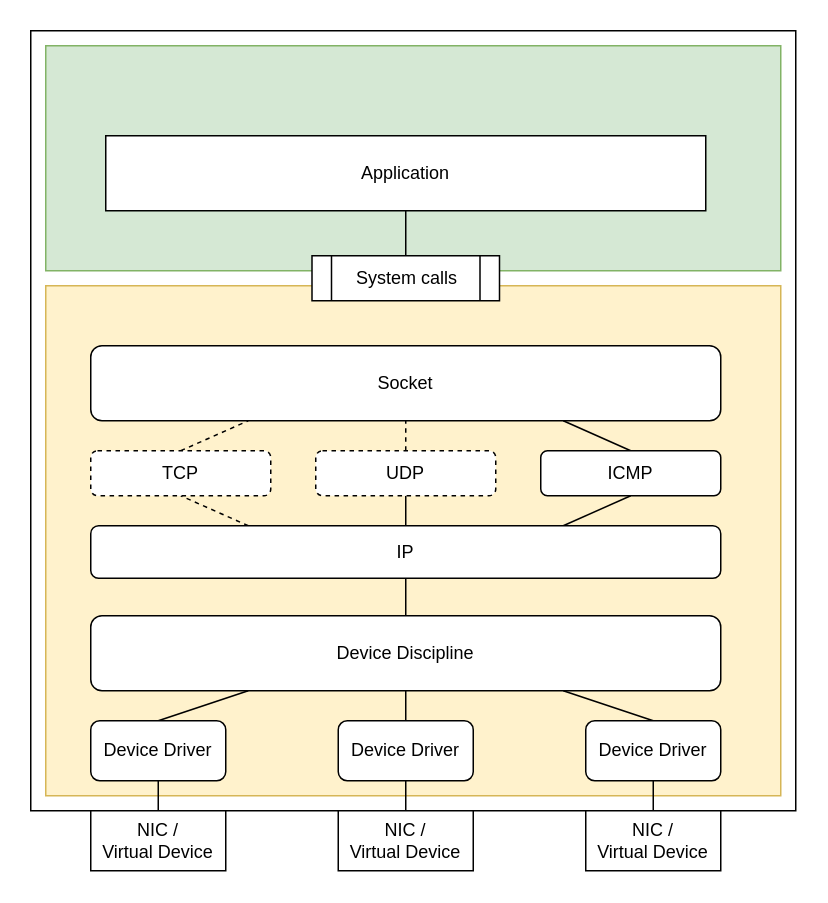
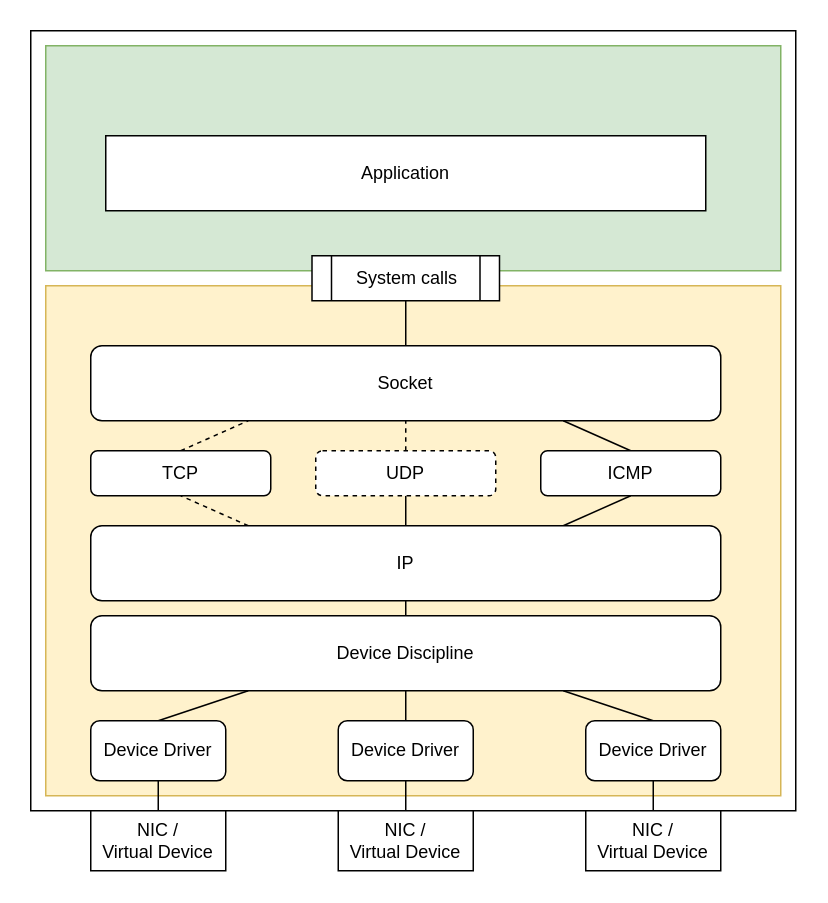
  <mxCell id="0" />
  <mxCell id="1" parent="0" />
  <mxCell id="2" value="" style="rounded=0;whiteSpace=wrap;html=1;" vertex="1" parent="1"><mxGeometry x="20" y="20" width="510" height="520" as="geometry" /></mxCell>
  <mxCell id="3" value="" style="rounded=0;whiteSpace=wrap;html=1;fillColor=#d5e8d4;strokeColor=#82b366;" vertex="1" parent="1"><mxGeometry x="30" y="30" width="490" height="150" as="geometry" /></mxCell>
  <mxCell id="4" value="" style="rounded=0;whiteSpace=wrap;html=1;fillColor=#fff2cc;strokeColor=#d6b656;" vertex="1" parent="1"><mxGeometry x="30" y="190" width="490" height="340" as="geometry" /></mxCell>
  <mxCell id="5" style="edgeStyle=none;html=1;exitX=0.5;exitY=0;exitDx=0;exitDy=0;entryX=0.5;entryY=1;entryDx=0;entryDy=0;endArrow=none;endFill=0;" edge="1" parent="1" source="6" target="12"><mxGeometry relative="1" as="geometry" /></mxCell>
  <mxCell id="6" value="NIC / &lt;br&gt;Virtual Device" style="rounded=0;whiteSpace=wrap;html=1;" vertex="1" parent="1"><mxGeometry x="60" y="540" width="90" height="40" as="geometry" /></mxCell>
  <mxCell id="7" style="edgeStyle=none;html=1;exitX=0.5;exitY=0;exitDx=0;exitDy=0;entryX=0.5;entryY=1;entryDx=0;entryDy=0;endArrow=none;endFill=0;" edge="1" parent="1" source="8" target="14"><mxGeometry relative="1" as="geometry" /></mxCell>
  <mxCell id="8" value="NIC / &lt;br&gt;Virtual Device" style="rounded=0;whiteSpace=wrap;html=1;" vertex="1" parent="1"><mxGeometry x="225" y="540" width="90" height="40" as="geometry" /></mxCell>
  <mxCell id="9" style="edgeStyle=none;html=1;exitX=0.5;exitY=0;exitDx=0;exitDy=0;entryX=0.5;entryY=1;entryDx=0;entryDy=0;endArrow=none;endFill=0;" edge="1" parent="1" source="10" target="16"><mxGeometry relative="1" as="geometry" /></mxCell>
  <mxCell id="10" value="NIC / &lt;br&gt;Virtual Device" style="rounded=0;whiteSpace=wrap;html=1;" vertex="1" parent="1"><mxGeometry x="390" y="540" width="90" height="40" as="geometry" /></mxCell>
  <mxCell id="11" style="edgeStyle=none;html=1;exitX=0.5;exitY=0;exitDx=0;exitDy=0;entryX=0.25;entryY=1;entryDx=0;entryDy=0;endArrow=none;endFill=0;" edge="1" parent="1" source="12" target="18"><mxGeometry relative="1" as="geometry"><mxPoint x="165" y="470" as="targetPoint" /></mxGeometry></mxCell>
  <mxCell id="12" value="Device Driver" style="rounded=1;whiteSpace=wrap;html=1;" vertex="1" parent="1"><mxGeometry x="60" y="480" width="90" height="40" as="geometry" /></mxCell>
  <mxCell id="13" style="edgeStyle=none;html=1;exitX=0.5;exitY=0;exitDx=0;exitDy=0;entryX=0.5;entryY=1;entryDx=0;entryDy=0;endArrow=none;endFill=0;" edge="1" parent="1" source="14" target="18"><mxGeometry relative="1" as="geometry"><mxPoint x="265" y="570" as="targetPoint" /></mxGeometry></mxCell>
  <mxCell id="14" value="Device Driver" style="rounded=1;whiteSpace=wrap;html=1;" vertex="1" parent="1"><mxGeometry x="225" y="480" width="90" height="40" as="geometry" /></mxCell>
  <mxCell id="15" style="edgeStyle=none;html=1;exitX=0.5;exitY=0;exitDx=0;exitDy=0;entryX=0.75;entryY=1;entryDx=0;entryDy=0;endArrow=none;endFill=0;" edge="1" parent="1" source="16" target="18"><mxGeometry relative="1" as="geometry" /></mxCell>
  <mxCell id="16" value="Device Driver" style="rounded=1;whiteSpace=wrap;html=1;" vertex="1" parent="1"><mxGeometry x="390" y="480" width="90" height="40" as="geometry" /></mxCell>
  <mxCell id="17" style="edgeStyle=none;html=1;exitX=0.5;exitY=0;exitDx=0;exitDy=0;entryX=0.5;entryY=1;entryDx=0;entryDy=0;endArrow=none;endFill=0;" edge="1" parent="1" source="18" target="22"><mxGeometry relative="1" as="geometry" /></mxCell>
  <mxCell id="18" value="Device Discipline" style="rounded=1;whiteSpace=wrap;html=1;" vertex="1" parent="1"><mxGeometry x="60" y="410" width="420" height="50" as="geometry" /></mxCell>
  <mxCell id="19" style="edgeStyle=none;html=1;exitX=0.5;exitY=0;exitDx=0;exitDy=0;entryX=0.5;entryY=1;entryDx=0;entryDy=0;endArrow=none;endFill=0;" edge="1" parent="1" source="22" target="28"><mxGeometry relative="1" as="geometry" /></mxCell>
  <mxCell id="20" style="edgeStyle=none;html=1;exitX=0.75;exitY=0;exitDx=0;exitDy=0;entryX=0.5;entryY=1;entryDx=0;entryDy=0;endArrow=none;endFill=0;" edge="1" parent="1" source="22" target="26"><mxGeometry relative="1" as="geometry" /></mxCell>
  <mxCell id="21" style="edgeStyle=none;html=1;exitX=0.25;exitY=0;exitDx=0;exitDy=0;entryX=0.5;entryY=1;entryDx=0;entryDy=0;endArrow=none;endFill=0;dashed=1;" edge="1" parent="1" source="22" target="24"><mxGeometry relative="1" as="geometry" /></mxCell>
- <mxCell id="22" value="IP" style="rounded=1;whiteSpace=wrap;html=1;" vertex="1" parent="1"><mxGeometry x="60" y="350" width="420" height="35" as="geometry" /></mxCell>
+ <mxCell id="22" value="IP" style="rounded=1;whiteSpace=wrap;html=1;" vertex="1" parent="1"><mxGeometry x="60" y="350" width="420" height="50" as="geometry" /></mxCell>
  <mxCell id="23" style="edgeStyle=none;html=1;exitX=0.5;exitY=0;exitDx=0;exitDy=0;entryX=0.25;entryY=1;entryDx=0;entryDy=0;endArrow=none;endFill=0;dashed=1;" edge="1" parent="1" source="24" target="30"><mxGeometry relative="1" as="geometry" /></mxCell>
- <mxCell id="24" value="TCP" style="rounded=1;whiteSpace=wrap;html=1;dashed=1;" vertex="1" parent="1"><mxGeometry x="60" y="300" width="120" height="30" as="geometry" /></mxCell>
+ <mxCell id="24" value="TCP" style="rounded=1;whiteSpace=wrap;html=1;" vertex="1" parent="1"><mxGeometry x="60" y="300" width="120" height="30" as="geometry" /></mxCell>
  <mxCell id="25" style="edgeStyle=none;html=1;exitX=0.5;exitY=0;exitDx=0;exitDy=0;entryX=0.75;entryY=1;entryDx=0;entryDy=0;endArrow=none;endFill=0;" edge="1" parent="1" source="26" target="30"><mxGeometry relative="1" as="geometry" /></mxCell>
  <mxCell id="26" value="ICMP" style="rounded=1;whiteSpace=wrap;html=1;" vertex="1" parent="1"><mxGeometry x="360" y="300" width="120" height="30" as="geometry" /></mxCell>
  <mxCell id="27" style="edgeStyle=none;html=1;exitX=0.5;exitY=0;exitDx=0;exitDy=0;entryX=0.5;entryY=1;entryDx=0;entryDy=0;endArrow=none;endFill=0;dashed=1;" edge="1" parent="1" source="28" target="30"><mxGeometry relative="1" as="geometry" /></mxCell>
  <mxCell id="28" value="UDP" style="rounded=1;whiteSpace=wrap;html=1;dashed=1;" vertex="1" parent="1"><mxGeometry x="210" y="300" width="120" height="30" as="geometry" /></mxCell>
+ <mxCell id="29" style="edgeStyle=none;html=1;exitX=0.5;exitY=0;exitDx=0;exitDy=0;entryX=0.5;entryY=1;entryDx=0;entryDy=0;endArrow=none;endFill=0;" edge="1" parent="1" source="30" target="32"><mxGeometry relative="1" as="geometry" /></mxCell>
  <mxCell id="30" value="Socket" style="rounded=1;whiteSpace=wrap;html=1;" vertex="1" parent="1"><mxGeometry x="60" y="230" width="420" height="50" as="geometry" /></mxCell>
- <mxCell id="31" style="edgeStyle=none;html=1;exitX=0.5;exitY=0;exitDx=0;exitDy=0;endArrow=none;endFill=0;" edge="1" parent="1" source="32" target="33"><mxGeometry relative="1" as="geometry" /></mxCell>
  <mxCell id="32" value="System calls" style="shape=process;whiteSpace=wrap;html=1;backgroundOutline=1;" vertex="1" parent="1"><mxGeometry x="207.5" y="170" width="125" height="30" as="geometry" /></mxCell>
  <mxCell id="33" value="Application" style="whiteSpace=wrap;html=1;rounded=0;" vertex="1" parent="1"><mxGeometry x="70" y="90" width="400" height="50" as="geometry" /></mxCell>
